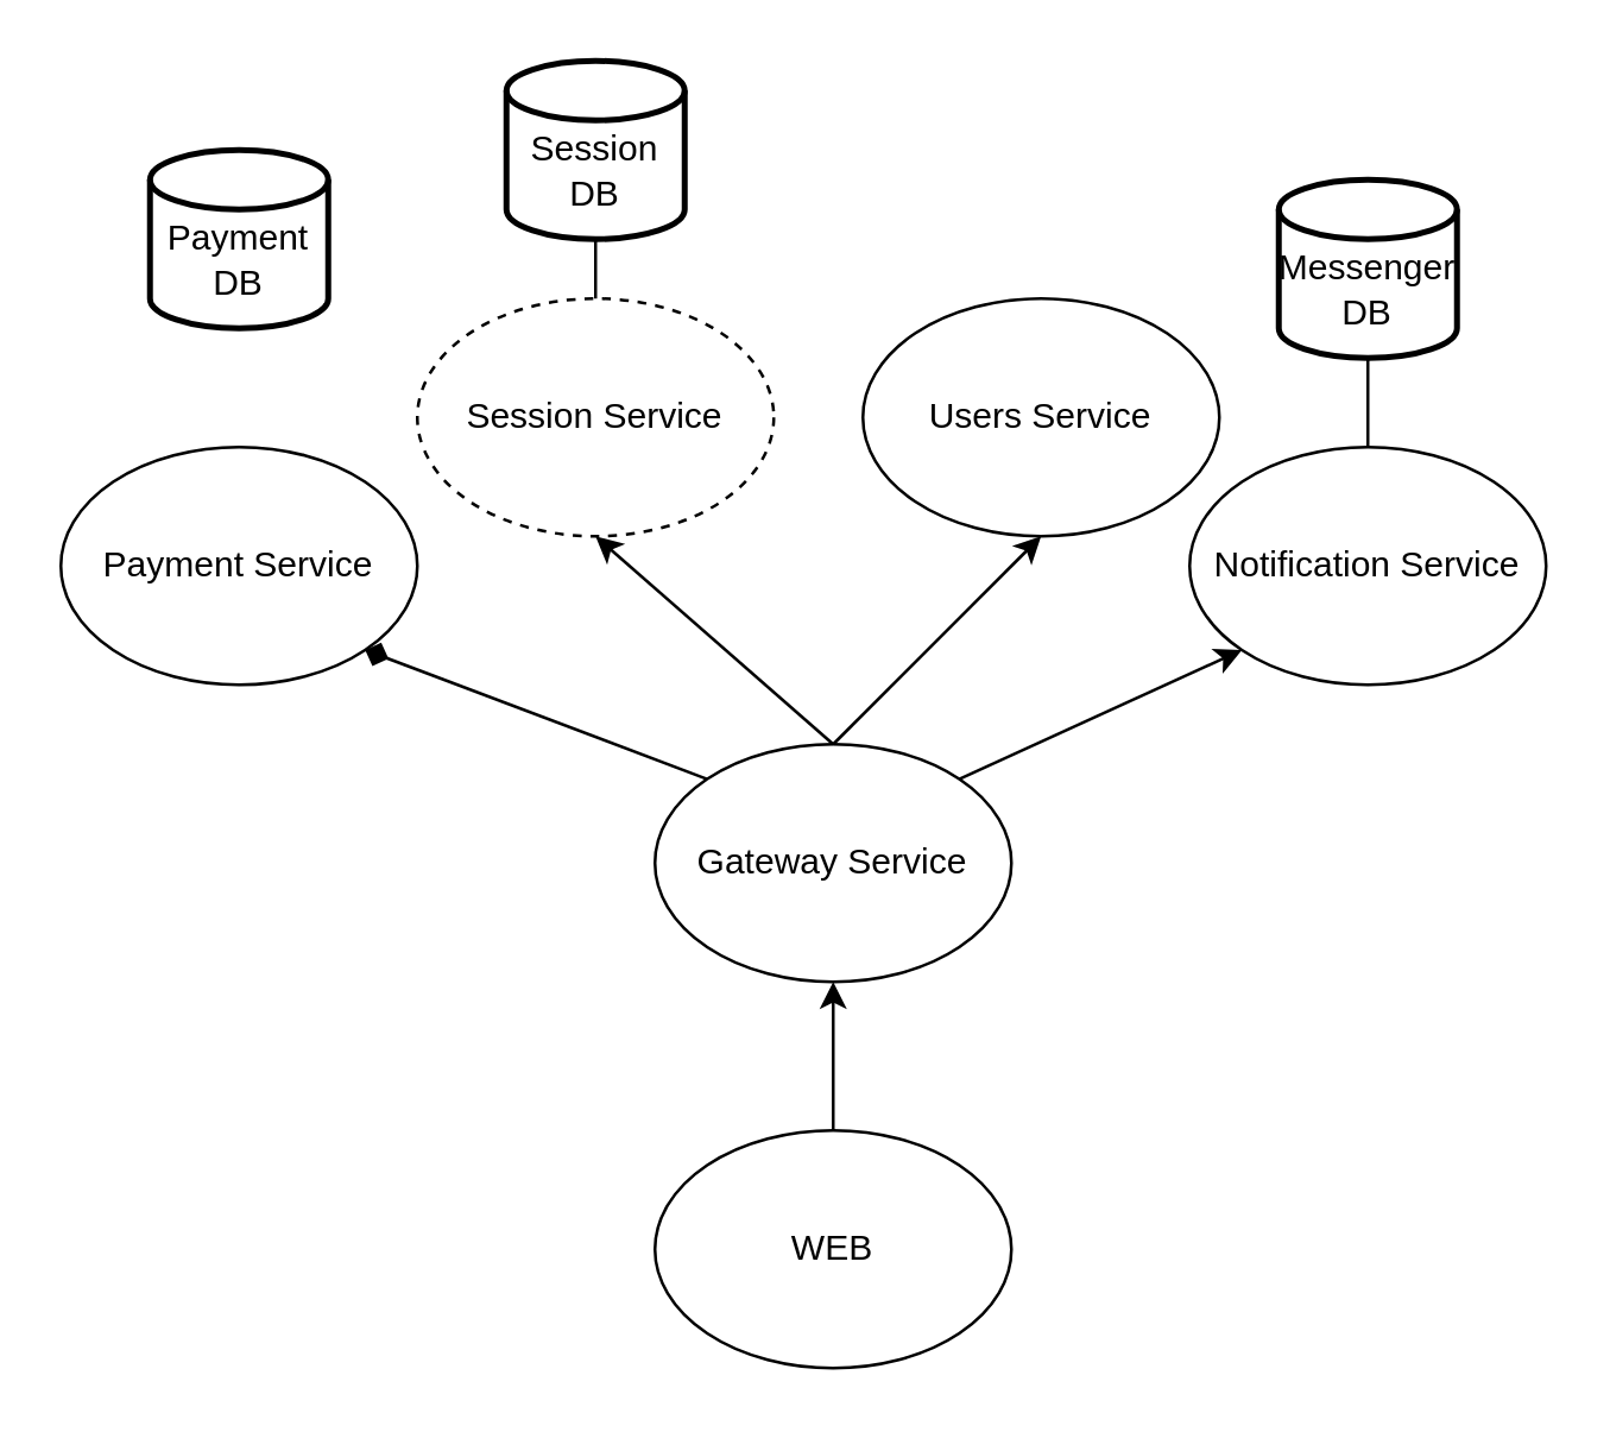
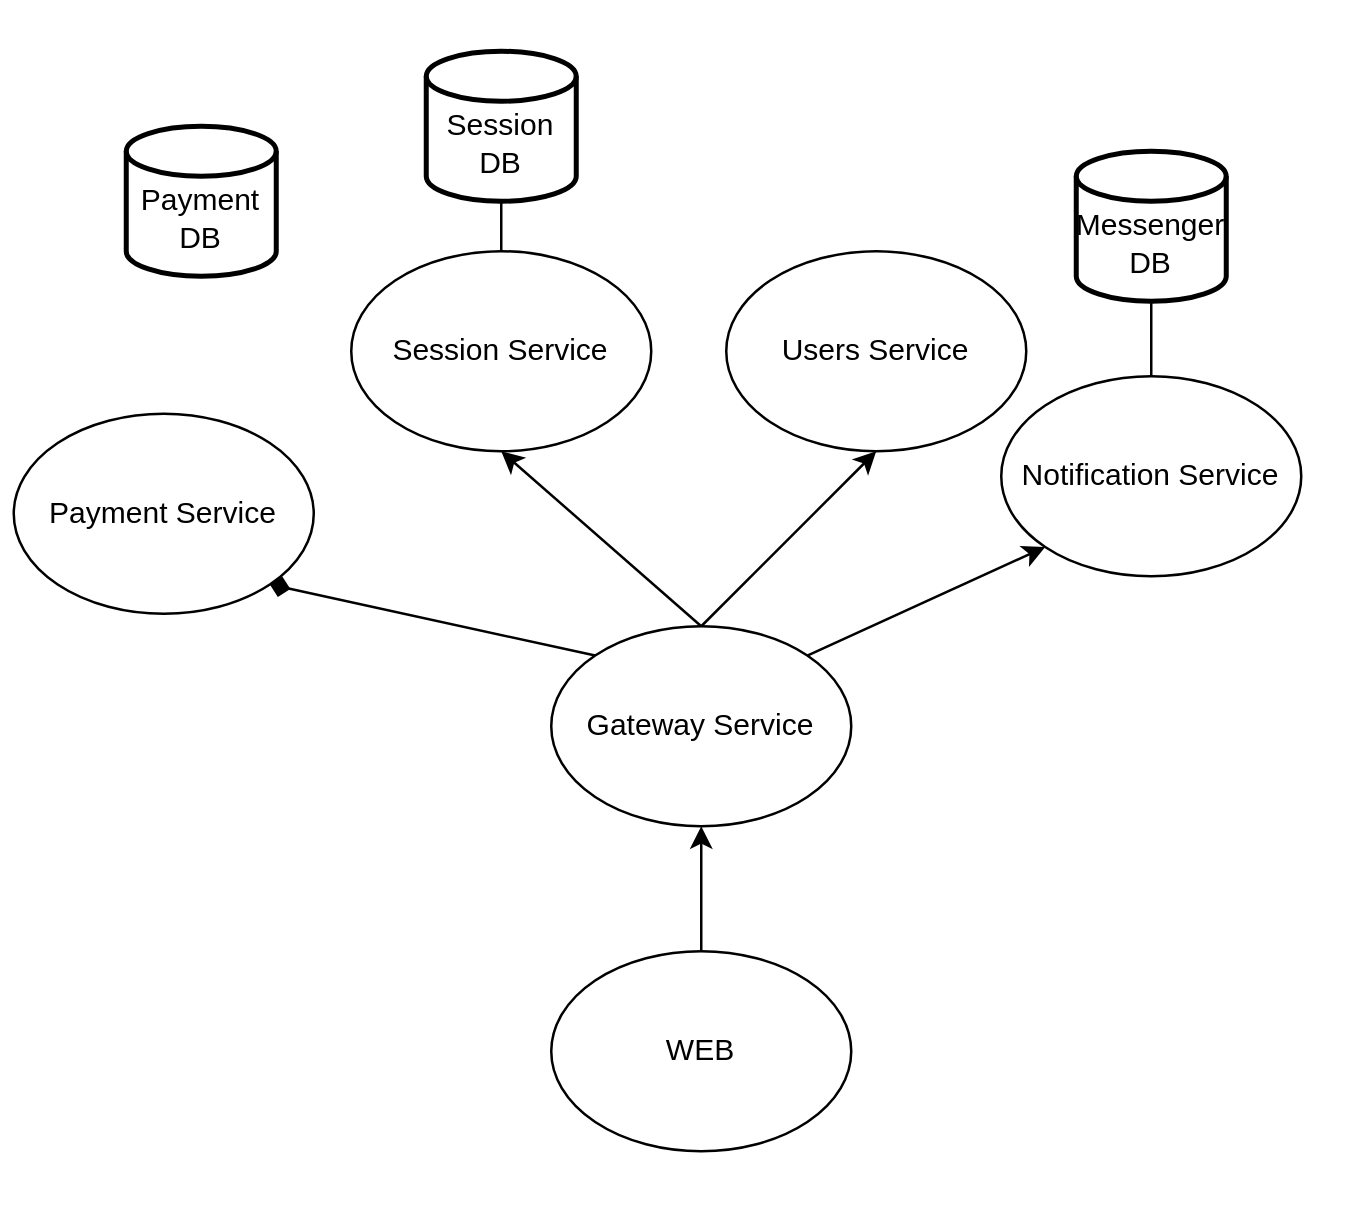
  <mxCell id="0" />
  <mxCell id="1" parent="0" />
- <mxCell id="2" value="Payment Service&lt;br&gt;" style="ellipse;whiteSpace=wrap;html=1;" parent="1" vertex="1"><mxGeometry x="20" y="150" width="120" height="80" as="geometry" /></mxCell>
- <mxCell id="3" value="Session Service" style="ellipse;whiteSpace=wrap;html=1;dashed=1;" parent="1" vertex="1"><mxGeometry x="140" y="100" width="120" height="80" as="geometry" /></mxCell>
+ <mxCell id="2" value="Payment Service&lt;br&gt;" style="ellipse;whiteSpace=wrap;html=1;" parent="1" vertex="1"><mxGeometry x="5" y="165" width="120" height="80" as="geometry" /></mxCell>
+ <mxCell id="3" value="Session Service" style="ellipse;whiteSpace=wrap;html=1;" parent="1" vertex="1"><mxGeometry x="140" y="100" width="120" height="80" as="geometry" /></mxCell>
  <mxCell id="4" value="Users Service" style="ellipse;whiteSpace=wrap;html=1;" parent="1" vertex="1"><mxGeometry x="290" y="100" width="120" height="80" as="geometry" /></mxCell>
  <mxCell id="5" value="Gateway&amp;nbsp;Service" style="ellipse;whiteSpace=wrap;html=1;" parent="1" vertex="1"><mxGeometry x="220" y="250" width="120" height="80" as="geometry" /></mxCell>
  <mxCell id="6" value="Notification Service" style="ellipse;whiteSpace=wrap;html=1;" parent="1" vertex="1"><mxGeometry x="400" y="150" width="120" height="80" as="geometry" /></mxCell>
  <mxCell id="7" value="" style="endArrow=diamond;html=1;rounded=0;entryX=1;entryY=1;entryDx=0;entryDy=0;exitX=0;exitY=0;exitDx=0;exitDy=0;" parent="1" source="5" target="2" edge="1"><mxGeometry width="50" height="50" relative="1" as="geometry"><mxPoint x="480" y="430" as="sourcePoint" /><mxPoint x="530" y="380" as="targetPoint" /></mxGeometry></mxCell>
  <mxCell id="8" value="" style="endArrow=classic;html=1;rounded=0;entryX=0.5;entryY=1;entryDx=0;entryDy=0;exitX=0.5;exitY=0;exitDx=0;exitDy=0;" parent="1" source="5" target="3" edge="1"><mxGeometry width="50" height="50" relative="1" as="geometry"><mxPoint x="480" y="430" as="sourcePoint" /><mxPoint x="530" y="380" as="targetPoint" /></mxGeometry></mxCell>
  <mxCell id="9" value="" style="endArrow=classic;html=1;rounded=0;entryX=0.5;entryY=1;entryDx=0;entryDy=0;exitX=0.5;exitY=0;exitDx=0;exitDy=0;" parent="1" source="5" target="4" edge="1"><mxGeometry width="50" height="50" relative="1" as="geometry"><mxPoint x="480" y="430" as="sourcePoint" /><mxPoint x="530" y="380" as="targetPoint" /></mxGeometry></mxCell>
  <mxCell id="10" value="" style="endArrow=classic;html=1;rounded=0;entryX=0;entryY=1;entryDx=0;entryDy=0;exitX=1;exitY=0;exitDx=0;exitDy=0;" parent="1" source="5" target="6" edge="1"><mxGeometry width="50" height="50" relative="1" as="geometry"><mxPoint x="480" y="430" as="sourcePoint" /><mxPoint x="530" y="380" as="targetPoint" /></mxGeometry></mxCell>
  <mxCell id="11" value="WEB" style="ellipse;whiteSpace=wrap;html=1;" parent="1" vertex="1"><mxGeometry x="220" y="380" width="120" height="80" as="geometry" /></mxCell>
  <mxCell id="12" value="" style="endArrow=classic;html=1;rounded=0;exitX=0.5;exitY=0;exitDx=0;exitDy=0;entryX=0.5;entryY=1;entryDx=0;entryDy=0;" parent="1" source="11" target="5" edge="1"><mxGeometry width="50" height="50" relative="1" as="geometry"><mxPoint x="480" y="430" as="sourcePoint" /><mxPoint x="530" y="380" as="targetPoint" /></mxGeometry></mxCell>
  <mxCell id="13" value="&lt;br&gt;Payment&lt;br&gt;DB" style="strokeWidth=2;html=1;shape=mxgraph.flowchart.database;whiteSpace=wrap;" parent="1" vertex="1"><mxGeometry x="50" y="50" width="60" height="60" as="geometry" /></mxCell>
  <mxCell id="14" value="&lt;br&gt;&lt;span&gt;Session&lt;/span&gt;&lt;br&gt;&lt;span&gt;DB&lt;/span&gt;" style="strokeWidth=2;html=1;shape=mxgraph.flowchart.database;whiteSpace=wrap;" parent="1" vertex="1"><mxGeometry x="170" y="20" width="60" height="60" as="geometry" /></mxCell>
  <mxCell id="15" value="" style="endArrow=none;html=1;rounded=0;exitX=0.5;exitY=0;exitDx=0;exitDy=0;entryX=0.5;entryY=1;entryDx=0;entryDy=0;entryPerimeter=0;" parent="1" source="3" target="14" edge="1"><mxGeometry width="50" height="50" relative="1" as="geometry"><mxPoint x="460" y="410" as="sourcePoint" /><mxPoint x="510" y="360" as="targetPoint" /></mxGeometry></mxCell>
  <mxCell id="16" value="&lt;br&gt;Messenger&lt;br&gt;&lt;span&gt;DB&lt;/span&gt;" style="strokeWidth=2;html=1;shape=mxgraph.flowchart.database;whiteSpace=wrap;" parent="1" vertex="1"><mxGeometry x="430" y="60" width="60" height="60" as="geometry" /></mxCell>
  <mxCell id="17" value="" style="endArrow=none;html=1;rounded=0;entryX=0.5;entryY=1;entryDx=0;entryDy=0;entryPerimeter=0;exitX=0.5;exitY=0;exitDx=0;exitDy=0;" parent="1" source="6" target="16" edge="1"><mxGeometry width="50" height="50" relative="1" as="geometry"><mxPoint x="480" y="440" as="sourcePoint" /><mxPoint x="530" y="390" as="targetPoint" /></mxGeometry></mxCell>
